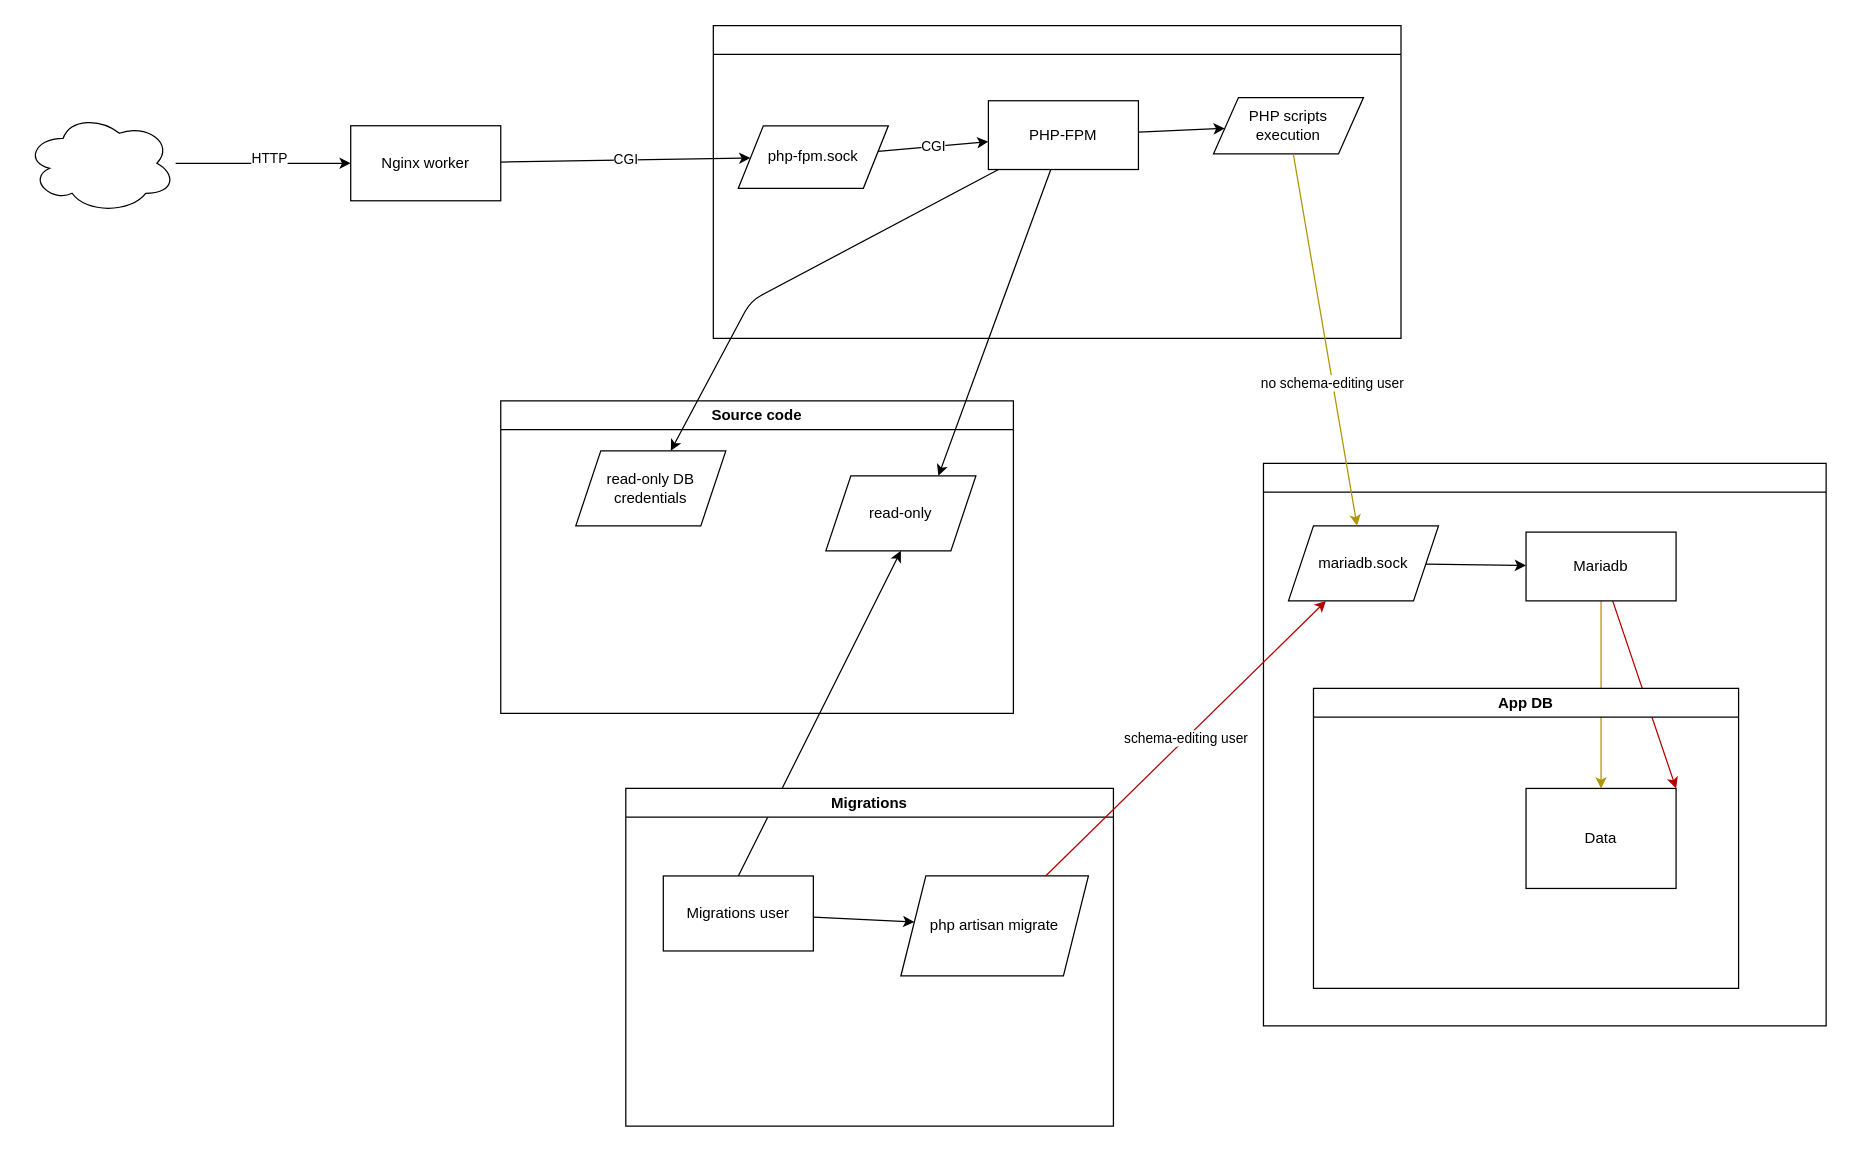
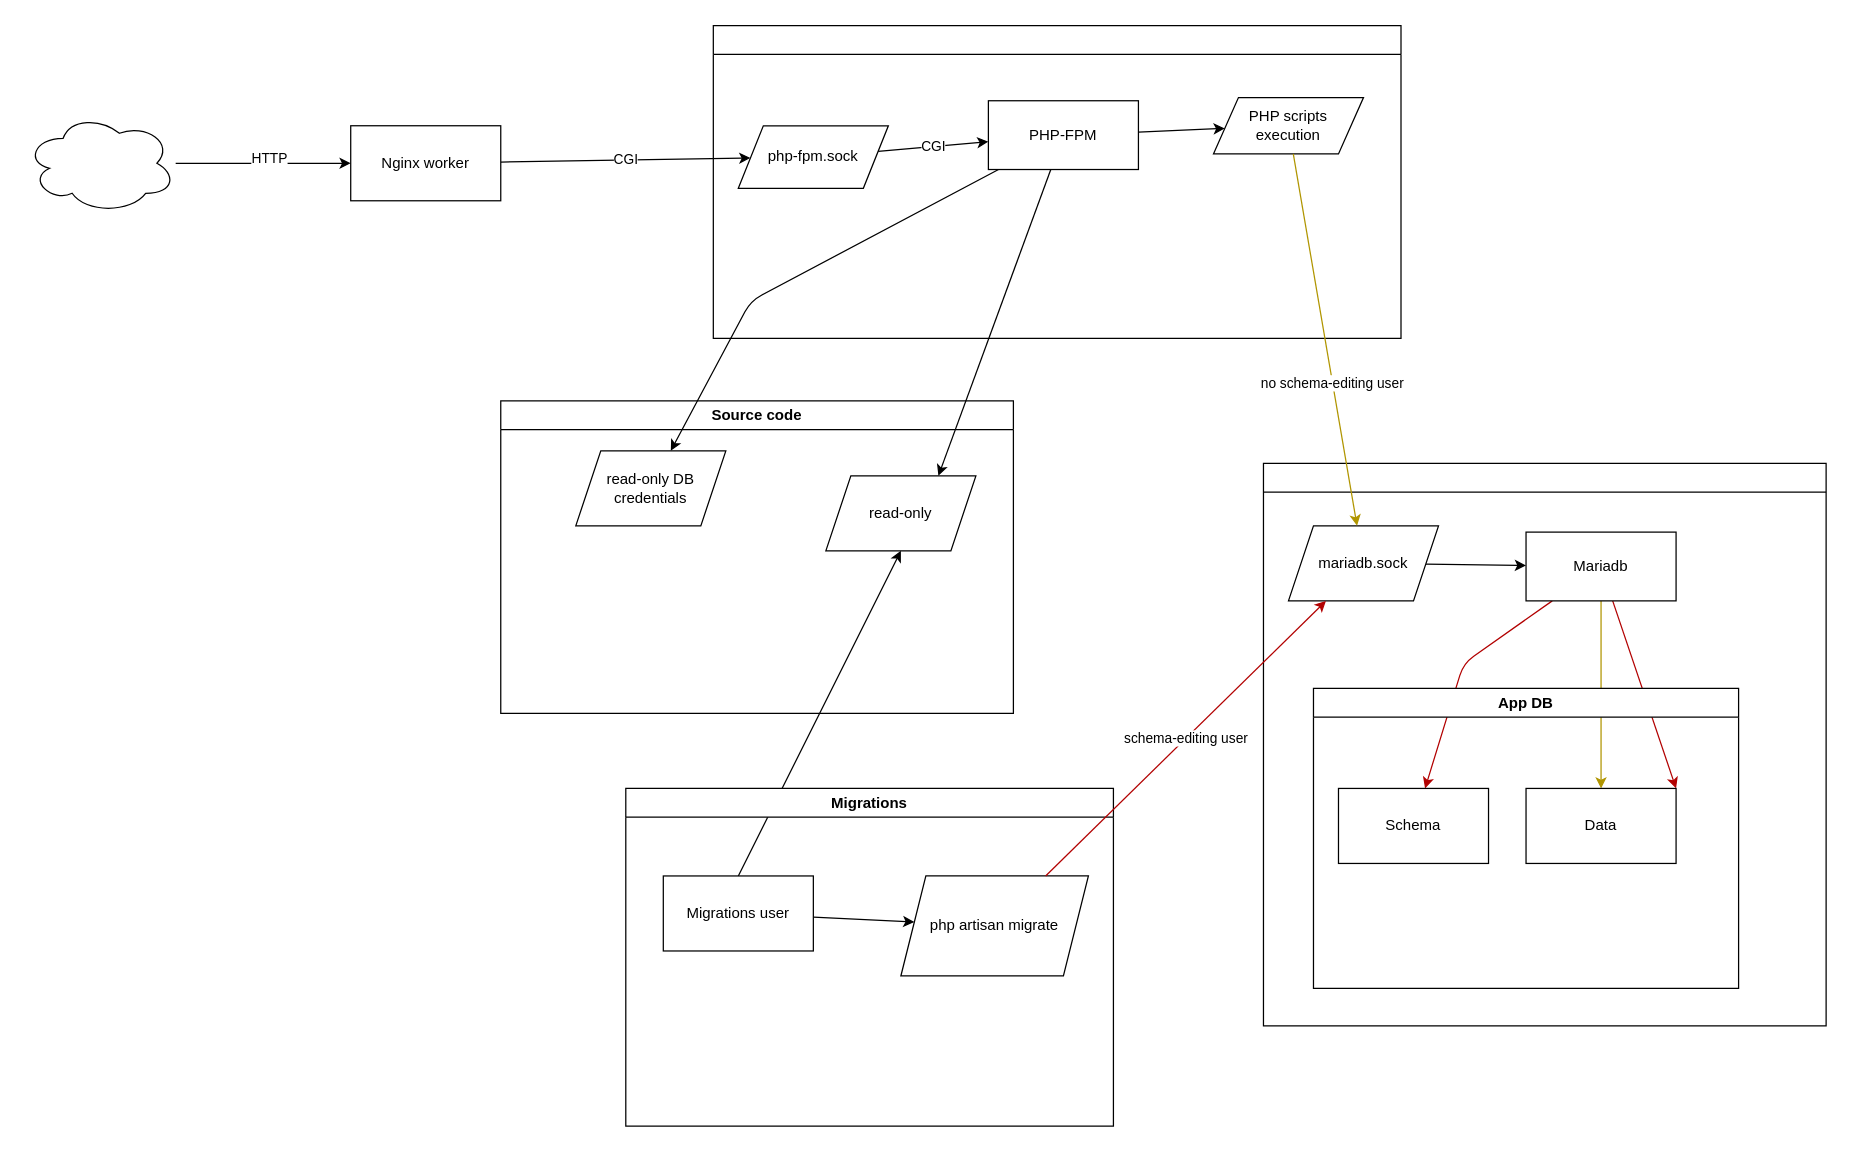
  <mxCell id="0" />
  <mxCell id="1" parent="0" />
  <mxCell id="2" value="CGI" style="edgeStyle=none;html=1;" edge="1" parent="1" source="3" target="9"><mxGeometry relative="1" as="geometry" /></mxCell>
  <mxCell id="3" value="Nginx worker" style="rounded=0;whiteSpace=wrap;html=1;" vertex="1" parent="1"><mxGeometry x="280" y="100" width="120" height="60" as="geometry" /></mxCell>
  <mxCell id="4" style="edgeStyle=none;html=1;" edge="1" parent="1" source="6" target="3"><mxGeometry relative="1" as="geometry" /></mxCell>
  <mxCell id="5" value="HTTP" style="edgeLabel;html=1;align=center;verticalAlign=middle;resizable=0;points=[];" vertex="1" connectable="0" parent="4"><mxGeometry x="0.163" y="5" relative="1" as="geometry"><mxPoint x="-7" as="offset" /></mxGeometry></mxCell>
  <mxCell id="6" value="" style="ellipse;shape=cloud;whiteSpace=wrap;html=1;" vertex="1" parent="1"><mxGeometry y="90" width="120" height="80" as="geometry" x="20" /></mxCell>
  <mxCell id="7" value="" style="swimlane;whiteSpace=wrap;html=1;" vertex="1" parent="1"><mxGeometry x="570" y="20" width="550" height="250" as="geometry" /></mxCell>
  <mxCell id="8" value="CGI" style="edgeStyle=none;html=1;" edge="1" parent="7" source="9" target="11"><mxGeometry relative="1" as="geometry" /></mxCell>
  <mxCell id="9" value="php-fpm.sock" style="shape=parallelogram;perimeter=parallelogramPerimeter;whiteSpace=wrap;html=1;fixedSize=1;" vertex="1" parent="7"><mxGeometry x="20" y="80" width="120" height="50" as="geometry" /></mxCell>
  <mxCell id="10" style="edgeStyle=none;html=1;" edge="1" parent="7" source="11" target="12"><mxGeometry relative="1" as="geometry" /></mxCell>
  <mxCell id="11" value="PHP-FPM" style="rounded=0;whiteSpace=wrap;html=1;" vertex="1" parent="7"><mxGeometry x="220" y="60" width="120" height="55" as="geometry" /></mxCell>
  <mxCell id="12" value="PHP scripts &lt;br&gt;execution" style="shape=parallelogram;perimeter=parallelogramPerimeter;whiteSpace=wrap;html=1;fixedSize=1;" vertex="1" parent="7"><mxGeometry x="400" y="57.5" width="120" height="45" as="geometry" /></mxCell>
  <mxCell id="13" value="Source code" style="swimlane;whiteSpace=wrap;html=1;" vertex="1" parent="1"><mxGeometry x="400" y="320" width="410" height="250" as="geometry" /></mxCell>
  <mxCell id="14" value="read-only" style="shape=parallelogram;perimeter=parallelogramPerimeter;whiteSpace=wrap;html=1;fixedSize=1;" vertex="1" parent="13"><mxGeometry x="260" y="60" width="120" height="60" as="geometry" /></mxCell>
  <mxCell id="15" value="read-only DB credentials" style="shape=parallelogram;perimeter=parallelogramPerimeter;whiteSpace=wrap;html=1;fixedSize=1;" vertex="1" parent="13"><mxGeometry x="60" y="40" width="120" height="60" as="geometry" /></mxCell>
  <mxCell id="16" style="edgeStyle=none;html=1;entryX=0.75;entryY=0;entryDx=0;entryDy=0;" edge="1" parent="1" source="11" target="14"><mxGeometry relative="1" as="geometry" /></mxCell>
  <mxCell id="17" value="" style="swimlane;whiteSpace=wrap;html=1;" vertex="1" parent="1"><mxGeometry x="1010" y="370" width="450" height="450" as="geometry" /></mxCell>
  <mxCell id="18" style="edgeStyle=none;html=1;" edge="1" parent="17" source="19" target="23"><mxGeometry relative="1" as="geometry" /></mxCell>
  <mxCell id="19" value="mariadb.sock" style="shape=parallelogram;perimeter=parallelogramPerimeter;whiteSpace=wrap;html=1;fixedSize=1;" vertex="1" parent="17"><mxGeometry x="20" y="50" width="120" height="60" as="geometry" /></mxCell>
  <mxCell id="20" style="edgeStyle=none;html=1;entryX=0.5;entryY=0;entryDx=0;entryDy=0;fillColor=#e3c800;strokeColor=#B09500;" edge="1" parent="17" source="23" target="26"><mxGeometry relative="1" as="geometry" /></mxCell>
+ <mxCell id="21" style="edgeStyle=none;html=1;fillColor=#e51400;strokeColor=#B20000;" edge="1" parent="17" source="23" target="25"><mxGeometry relative="1" as="geometry"><Array as="points"><mxPoint x="160" y="160" /></Array></mxGeometry></mxCell>
  <mxCell id="22" style="edgeStyle=none;html=1;entryX=1;entryY=0;entryDx=0;entryDy=0;fillColor=#e51400;strokeColor=#B20000;" edge="1" parent="17" source="23" target="26"><mxGeometry relative="1" as="geometry" /></mxCell>
  <mxCell id="23" value="Mariadb" style="rounded=0;whiteSpace=wrap;html=1;" vertex="1" parent="17"><mxGeometry x="210" y="55" width="120" height="55" as="geometry" /></mxCell>
  <mxCell id="24" value="App DB" style="swimlane;whiteSpace=wrap;html=1;" vertex="1" parent="17"><mxGeometry x="40" y="180" width="340" height="240" as="geometry" /></mxCell>
- <mxCell id="26" value="Data" style="rounded=0;whiteSpace=wrap;html=1;" vertex="1" parent="24"><mxGeometry x="170" y="80" width="120" height="80" as="geometry" /></mxCell>
+ <mxCell id="25" value="Schema" style="rounded=0;whiteSpace=wrap;html=1;" vertex="1" parent="24"><mxGeometry x="20" y="80" width="120" height="60" as="geometry" /></mxCell>
+ <mxCell id="26" value="Data" style="rounded=0;whiteSpace=wrap;html=1;" vertex="1" parent="24"><mxGeometry x="170" y="80" width="120" height="60" as="geometry" /></mxCell>
  <mxCell id="27" style="edgeStyle=none;html=1;fillColor=#e3c800;strokeColor=#B09500;" edge="1" parent="1" source="12" target="19"><mxGeometry relative="1" as="geometry" /></mxCell>
  <mxCell id="28" value="no schema-editing user" style="edgeLabel;html=1;align=center;verticalAlign=middle;resizable=0;points=[];" vertex="1" connectable="0" parent="27"><mxGeometry x="0.233" y="-1" relative="1" as="geometry"><mxPoint as="offset" /></mxGeometry></mxCell>
  <mxCell id="29" style="edgeStyle=none;html=1;entryX=0.5;entryY=1;entryDx=0;entryDy=0;exitX=0.5;exitY=0;exitDx=0;exitDy=0;" edge="1" parent="1" source="32" target="14"><mxGeometry relative="1" as="geometry" /></mxCell>
  <mxCell id="30" value="Migrations" style="swimlane;whiteSpace=wrap;html=1;" vertex="1" parent="1"><mxGeometry x="500" y="630" width="390" height="270" as="geometry" /></mxCell>
  <mxCell id="31" style="edgeStyle=none;html=1;" edge="1" parent="30" source="32" target="33"><mxGeometry relative="1" as="geometry" /></mxCell>
  <mxCell id="32" value="Migrations user" style="rounded=0;whiteSpace=wrap;html=1;" vertex="1" parent="30"><mxGeometry x="30" y="70" width="120" height="60" as="geometry" /></mxCell>
  <mxCell id="33" value="php artisan migrate" style="shape=parallelogram;perimeter=parallelogramPerimeter;whiteSpace=wrap;html=1;fixedSize=1;" vertex="1" parent="30"><mxGeometry x="220" y="70" width="150" height="80" as="geometry" /></mxCell>
  <mxCell id="34" value="schema-editing user" style="edgeStyle=none;html=1;entryX=0.25;entryY=1;entryDx=0;entryDy=0;fillColor=#e51400;strokeColor=#B20000;" edge="1" parent="1" source="33" target="19"><mxGeometry relative="1" as="geometry" /></mxCell>
  <mxCell id="35" style="edgeStyle=none;html=1;" edge="1" parent="1" source="11" target="15"><mxGeometry relative="1" as="geometry"><Array as="points"><mxPoint x="600" y="240" /></Array></mxGeometry></mxCell>
